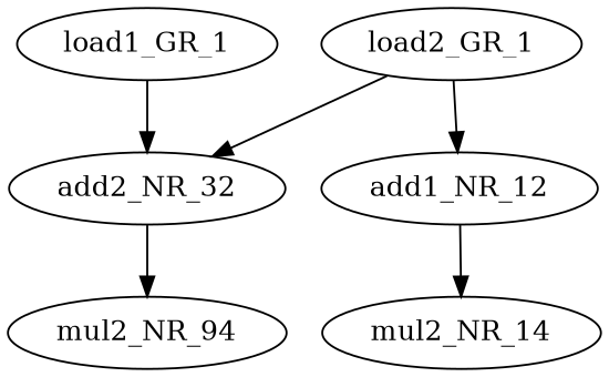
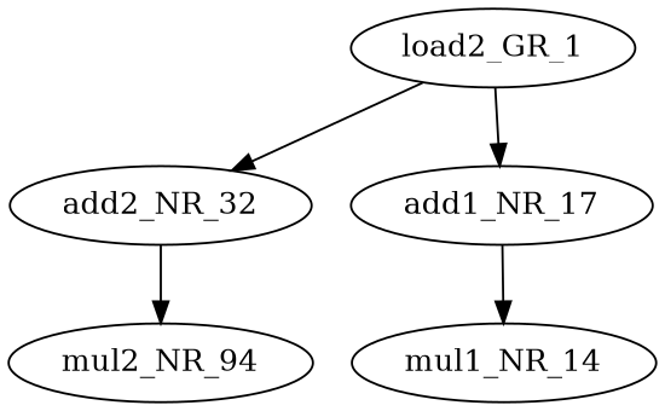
  digraph {
    n1 [label=add2_NR_32]
-   load1_GR_1
-   add1_NR_12
-   mul1_NR_14 [label=mul2_NR_14]
+   add1_NR_12 [label=add1_NR_17]
+   mul1_NR_14
    n5 [label=mul2_NR_94]
    load2_GR_1
    n1 -> n5
-   load1_GR_1 -> n1
    add1_NR_12 -> mul1_NR_14
    load2_GR_1 -> n1
    load2_GR_1 -> add1_NR_12
  }
